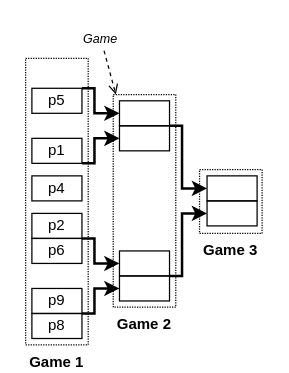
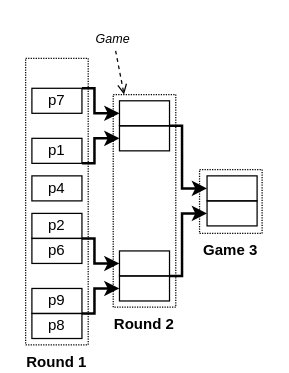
  <mxCell id="0" />
  <mxCell id="1" parent="0" />
  <mxCell id="2" value="Game 3" style="rounded=0;whiteSpace=wrap;html=1;fillColor=none;dashed=1;dashPattern=1 1;fontStyle=1;labelPosition=center;verticalLabelPosition=bottom;align=center;verticalAlign=top;" vertex="1" parent="1"><mxGeometry x="159" y="135" width="50" height="51" as="geometry" /></mxCell>
- <mxCell id="3" value="Game 2" style="rounded=0;whiteSpace=wrap;html=1;fillColor=none;dashed=1;dashPattern=1 1;fontStyle=1;labelPosition=center;verticalLabelPosition=bottom;align=center;verticalAlign=top;" vertex="1" parent="1"><mxGeometry x="90" y="75" width="50" height="170" as="geometry" /></mxCell>
+ <mxCell id="3" value="Round 2" style="rounded=0;whiteSpace=wrap;html=1;fillColor=none;dashed=1;dashPattern=1 1;fontStyle=1;labelPosition=center;verticalLabelPosition=bottom;align=center;verticalAlign=top;" vertex="1" parent="1"><mxGeometry x="90" y="75" width="50" height="170" as="geometry" /></mxCell>
  <mxCell id="4" style="edgeStyle=orthogonalEdgeStyle;rounded=0;orthogonalLoop=1;jettySize=auto;html=1;exitX=1;exitY=0;exitDx=0;exitDy=0;entryX=0;entryY=0.5;entryDx=0;entryDy=0;strokeWidth=2;" parent="1" source="5" target="12" edge="1"><mxGeometry relative="1" as="geometry"><Array as="points"><mxPoint x="75" y="70" /><mxPoint x="75" y="90" /></Array></mxGeometry></mxCell>
- <mxCell id="5" value="p5" style="text;html=1;fillColor=none;align=center;verticalAlign=middle;whiteSpace=wrap;rounded=0;strokeColor=#000000;" parent="1" vertex="1"><mxGeometry x="25" y="70" width="40" height="20" as="geometry" /></mxCell>
+ <mxCell id="5" value="p7" style="text;html=1;fillColor=none;align=center;verticalAlign=middle;whiteSpace=wrap;rounded=0;strokeColor=#000000;" parent="1" vertex="1"><mxGeometry x="25" y="70" width="40" height="20" as="geometry" /></mxCell>
  <mxCell id="6" value="p1" style="text;html=1;fillColor=none;align=center;verticalAlign=middle;whiteSpace=wrap;rounded=0;strokeColor=#000000;" parent="1" vertex="1"><mxGeometry x="25" y="110" width="40" height="20" as="geometry" /></mxCell>
  <mxCell id="7" value="p4" style="text;html=1;fillColor=none;align=center;verticalAlign=middle;whiteSpace=wrap;rounded=0;strokeColor=#000000;" parent="1" vertex="1"><mxGeometry x="25" y="140" width="40" height="20" as="geometry" /></mxCell>
  <mxCell id="8" value="p2" style="text;html=1;fillColor=none;align=center;verticalAlign=middle;whiteSpace=wrap;rounded=0;strokeColor=#000000;" parent="1" vertex="1"><mxGeometry x="25" y="170" width="40" height="20" as="geometry" /></mxCell>
  <mxCell id="9" value="p6" style="text;html=1;fillColor=none;align=center;verticalAlign=middle;whiteSpace=wrap;rounded=0;strokeColor=#000000;" parent="1" vertex="1"><mxGeometry x="25" y="190" width="40" height="20" as="geometry" /></mxCell>
  <mxCell id="10" value="p9" style="text;html=1;fillColor=none;align=center;verticalAlign=middle;whiteSpace=wrap;rounded=0;strokeColor=#000000;" parent="1" vertex="1"><mxGeometry x="25" y="230" width="40" height="20" as="geometry" /></mxCell>
  <mxCell id="11" value="p8" style="text;html=1;fillColor=none;align=center;verticalAlign=middle;whiteSpace=wrap;rounded=0;strokeColor=#000000;" parent="1" vertex="1"><mxGeometry x="25" y="250" width="40" height="20" as="geometry" /></mxCell>
  <mxCell id="12" value="" style="text;html=1;fillColor=none;align=center;verticalAlign=middle;whiteSpace=wrap;rounded=0;strokeColor=#000000;" parent="1" vertex="1"><mxGeometry x="95" y="80" width="40" height="20" as="geometry" /></mxCell>
  <mxCell id="13" value="" style="text;html=1;fillColor=none;align=center;verticalAlign=middle;whiteSpace=wrap;rounded=0;strokeColor=#000000;" parent="1" vertex="1"><mxGeometry x="95" y="100" width="40" height="20" as="geometry" /></mxCell>
  <mxCell id="14" value="" style="text;html=1;fillColor=none;align=center;verticalAlign=middle;whiteSpace=wrap;rounded=0;strokeColor=#000000;" parent="1" vertex="1"><mxGeometry x="95" y="200" width="40" height="20" as="geometry" /></mxCell>
  <mxCell id="15" value="" style="text;html=1;fillColor=none;align=center;verticalAlign=middle;whiteSpace=wrap;rounded=0;strokeColor=#000000;" parent="1" vertex="1"><mxGeometry x="95" y="220" width="40" height="20" as="geometry" /></mxCell>
  <mxCell id="16" value="" style="text;html=1;fillColor=none;align=center;verticalAlign=middle;whiteSpace=wrap;rounded=0;strokeColor=#000000;" parent="1" vertex="1"><mxGeometry x="165" y="140" width="40" height="20" as="geometry" /></mxCell>
  <mxCell id="17" value="" style="text;html=1;fillColor=none;align=center;verticalAlign=middle;whiteSpace=wrap;rounded=0;strokeColor=#000000;" parent="1" vertex="1"><mxGeometry x="165" y="160" width="40" height="20" as="geometry" /></mxCell>
  <mxCell id="18" style="edgeStyle=orthogonalEdgeStyle;rounded=0;orthogonalLoop=1;jettySize=auto;html=1;exitX=1;exitY=1;exitDx=0;exitDy=0;entryX=0;entryY=0.5;entryDx=0;entryDy=0;strokeWidth=2;" parent="1" source="6" target="13" edge="1"><mxGeometry relative="1" as="geometry"><Array as="points"><mxPoint x="75" y="130" /><mxPoint x="75" y="110" /></Array></mxGeometry></mxCell>
  <mxCell id="19" style="edgeStyle=orthogonalEdgeStyle;rounded=0;orthogonalLoop=1;jettySize=auto;html=1;exitX=1;exitY=1;exitDx=0;exitDy=0;entryX=0;entryY=0.5;entryDx=0;entryDy=0;strokeWidth=2;" parent="1" edge="1" target="15"><mxGeometry relative="1" as="geometry"><mxPoint x="65" y="250" as="sourcePoint" /><mxPoint x="95" y="220" as="targetPoint" /><Array as="points"><mxPoint x="75" y="250" /><mxPoint x="75" y="230" /></Array></mxGeometry></mxCell>
  <mxCell id="20" style="edgeStyle=orthogonalEdgeStyle;rounded=0;orthogonalLoop=1;jettySize=auto;html=1;exitX=1;exitY=1;exitDx=0;exitDy=0;entryX=0;entryY=0.5;entryDx=0;entryDy=0;strokeWidth=2;" parent="1" target="14" edge="1"><mxGeometry relative="1" as="geometry"><mxPoint x="65" y="190" as="sourcePoint" /><mxPoint x="95" y="160" as="targetPoint" /><Array as="points"><mxPoint x="75" y="190" /><mxPoint x="75" y="210" /></Array></mxGeometry></mxCell>
  <mxCell id="21" style="edgeStyle=orthogonalEdgeStyle;rounded=0;orthogonalLoop=1;jettySize=auto;html=1;exitX=1;exitY=0;exitDx=0;exitDy=0;entryX=0;entryY=0.5;entryDx=0;entryDy=0;strokeWidth=2;" parent="1" target="16" edge="1"><mxGeometry relative="1" as="geometry"><mxPoint x="135" y="100" as="sourcePoint" /><mxPoint x="165" y="130" as="targetPoint" /><Array as="points"><mxPoint x="145" y="100" /><mxPoint x="145" y="150" /></Array></mxGeometry></mxCell>
  <mxCell id="22" style="edgeStyle=orthogonalEdgeStyle;rounded=0;orthogonalLoop=1;jettySize=auto;html=1;exitX=1;exitY=1;exitDx=0;exitDy=0;entryX=0;entryY=0.5;entryDx=0;entryDy=0;strokeWidth=2;" parent="1" source="14" target="17" edge="1"><mxGeometry relative="1" as="geometry"><mxPoint x="135" y="100" as="sourcePoint" /><mxPoint x="165" y="130" as="targetPoint" /><Array as="points"><mxPoint x="145" y="220" /><mxPoint x="145" y="170" /></Array></mxGeometry></mxCell>
- <mxCell id="23" value="Game 1" style="rounded=0;whiteSpace=wrap;html=1;fillColor=none;dashed=1;dashPattern=1 1;fontStyle=1;labelPosition=center;verticalLabelPosition=bottom;align=center;verticalAlign=top;" vertex="1" parent="1"><mxGeometry x="20" y="46" width="50" height="229" as="geometry" /></mxCell>
+ <mxCell id="23" value="Round 1" style="rounded=0;whiteSpace=wrap;html=1;fillColor=none;dashed=1;dashPattern=1 1;fontStyle=1;labelPosition=center;verticalLabelPosition=bottom;align=center;verticalAlign=top;" vertex="1" parent="1"><mxGeometry x="20" y="46" width="50" height="229" as="geometry" /></mxCell>
  <mxCell id="24" style="rounded=0;orthogonalLoop=1;jettySize=auto;html=1;dashed=1;endArrow=open;endFill=0;" edge="1" parent="1" source="25" target="3"><mxGeometry relative="1" as="geometry" /></mxCell>
- <mxCell id="25" value="Game" style="text;html=1;strokeColor=none;fillColor=none;align=center;verticalAlign=middle;whiteSpace=wrap;rounded=0;dashed=1;dashPattern=1 1;fontStyle=2;fontSize=10;" vertex="1" parent="1"><mxGeometry x="60" y="20" width="40" height="20" as="geometry" /></mxCell>
+ <mxCell id="25" value="Game" style="text;html=1;strokeColor=none;fillColor=none;align=center;verticalAlign=middle;whiteSpace=wrap;rounded=0;dashed=1;dashPattern=1 1;fontStyle=2;fontSize=10;" vertex="1" parent="1"><mxGeometry x="70" y="20" width="40" height="20" as="geometry" /></mxCell>
